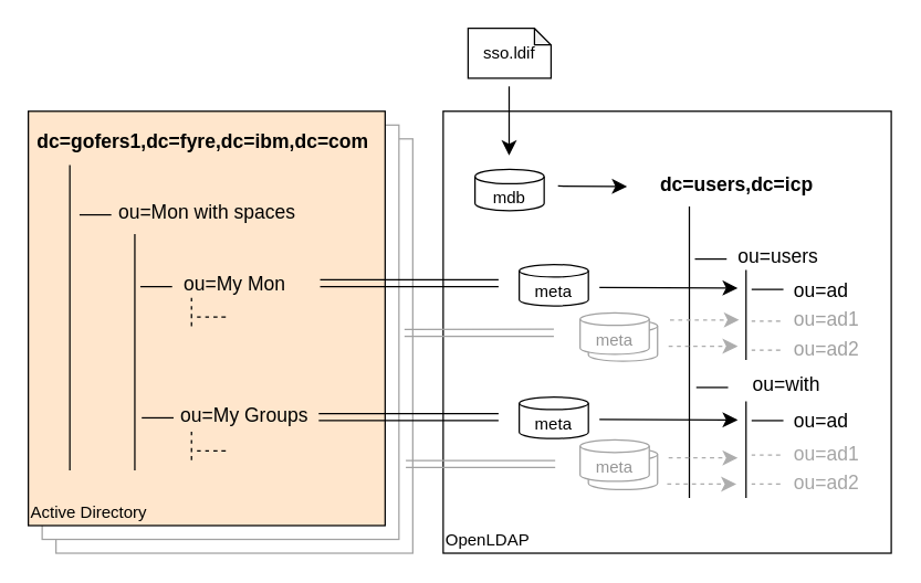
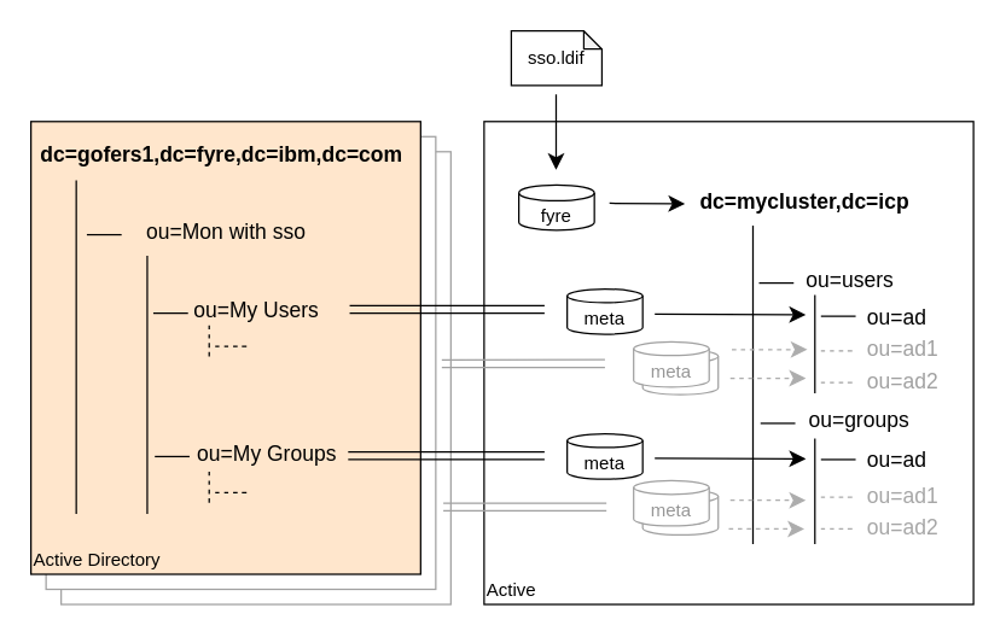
  <mxCell id="0" />
  <mxCell id="1" parent="0" />
  <mxCell id="2" value="" style="rounded=0;whiteSpace=wrap;html=1;hachureGap=4;verticalAlign=bottom;align=left;strokeColor=#A1A1A1;" vertex="1" parent="1"><mxGeometry x="40" y="100" width="258" height="300" as="geometry" /></mxCell>
  <mxCell id="3" value="" style="rounded=0;whiteSpace=wrap;html=1;hachureGap=4;verticalAlign=bottom;align=left;strokeColor=#A1A1A1;" vertex="1" parent="1"><mxGeometry x="30" y="90" width="258" height="300" as="geometry" /></mxCell>
  <mxCell id="4" value="Active Directory" style="rounded=0;whiteSpace=wrap;html=1;hachureGap=4;verticalAlign=bottom;align=left;fillColor=#ffe6cc;" vertex="1" parent="1"><mxGeometry x="20" y="80" width="258" height="300" as="geometry" /></mxCell>
- <mxCell id="5" value="OpenLDAP" style="rounded=0;whiteSpace=wrap;html=1;hachureGap=4;verticalAlign=bottom;align=left;" vertex="1" parent="1"><mxGeometry x="320" y="80" width="324" height="320" as="geometry" /></mxCell>
+ <mxCell id="5" value="Active" style="rounded=0;whiteSpace=wrap;html=1;hachureGap=4;verticalAlign=bottom;align=left;" vertex="1" parent="1"><mxGeometry x="320" y="80" width="324" height="320" as="geometry" /></mxCell>
  <mxCell id="6" value="dc=gofers1,dc=fyre,dc=ibm,dc=com" style="text;html=1;align=center;verticalAlign=middle;resizable=0;points=[];autosize=1;strokeColor=none;fillColor=none;hachureGap=4;fontStyle=1;fontSize=14;" vertex="1" parent="1"><mxGeometry x="21" y="91" width="250" height="21" as="geometry" /></mxCell>
  <mxCell id="7" value="" style="edgeStyle=none;orthogonalLoop=1;jettySize=auto;html=1;rounded=0;endArrow=none;startSize=14;endSize=14;sourcePerimeterSpacing=8;targetPerimeterSpacing=8;curved=1;endFill=0;" edge="1" parent="1"><mxGeometry width="120" relative="1" as="geometry"><mxPoint x="50" y="119" as="sourcePoint" /><mxPoint x="50" y="340" as="targetPoint" /><Array as="points" /></mxGeometry></mxCell>
- <mxCell id="8" value="ou=Mon with spaces" style="text;html=1;align=center;verticalAlign=middle;resizable=0;points=[];autosize=1;strokeColor=none;fillColor=none;hachureGap=4;fontStyle=0;fontSize=14;" vertex="1" parent="1"><mxGeometry x="80" y="142" width="138" height="21" as="geometry" /></mxCell>
- <mxCell id="9" value="ou=My Mon" style="text;html=1;align=center;verticalAlign=middle;resizable=0;points=[];autosize=1;strokeColor=none;fillColor=none;hachureGap=4;fontStyle=0;fontSize=14;" vertex="1" parent="1"><mxGeometry x="122" y="194" width="93" height="21" as="geometry" /></mxCell>
+ <mxCell id="8" value="ou=Mon with sso" style="text;html=1;align=center;verticalAlign=middle;resizable=0;points=[];autosize=1;strokeColor=none;fillColor=none;hachureGap=4;fontStyle=0;fontSize=14;" vertex="1" parent="1"><mxGeometry x="80" y="142" width="138" height="21" as="geometry" /></mxCell>
+ <mxCell id="9" value="ou=My Users" style="text;html=1;align=center;verticalAlign=middle;resizable=0;points=[];autosize=1;strokeColor=none;fillColor=none;hachureGap=4;fontStyle=0;fontSize=14;" vertex="1" parent="1"><mxGeometry x="122" y="194" width="93" height="21" as="geometry" /></mxCell>
  <mxCell id="10" value="ou=My Groups" style="text;html=1;align=center;verticalAlign=middle;resizable=0;points=[];autosize=1;strokeColor=none;fillColor=none;hachureGap=4;fontStyle=0;fontSize=14;" vertex="1" parent="1"><mxGeometry x="125" y="289" width="102" height="21" as="geometry" /></mxCell>
  <mxCell id="11" value="" style="edgeStyle=none;orthogonalLoop=1;jettySize=auto;html=1;rounded=0;endArrow=none;startSize=14;endSize=14;sourcePerimeterSpacing=8;targetPerimeterSpacing=8;curved=1;endFill=0;" edge="1" parent="1"><mxGeometry width="120" relative="1" as="geometry"><mxPoint x="97" y="169" as="sourcePoint" /><mxPoint x="97" y="340" as="targetPoint" /><Array as="points" /></mxGeometry></mxCell>
  <mxCell id="12" value="" style="edgeStyle=none;orthogonalLoop=1;jettySize=auto;html=1;rounded=0;endArrow=none;startSize=14;endSize=14;sourcePerimeterSpacing=8;targetPerimeterSpacing=8;curved=1;endFill=0;" edge="1" parent="1"><mxGeometry width="120" relative="1" as="geometry"><mxPoint x="57" y="155" as="sourcePoint" /><mxPoint x="80" y="155" as="targetPoint" /><Array as="points" /></mxGeometry></mxCell>
  <mxCell id="13" value="" style="edgeStyle=none;orthogonalLoop=1;jettySize=auto;html=1;rounded=0;endArrow=none;startSize=14;endSize=14;sourcePerimeterSpacing=8;targetPerimeterSpacing=8;curved=1;endFill=0;" edge="1" parent="1"><mxGeometry width="120" relative="1" as="geometry"><mxPoint x="101" y="207" as="sourcePoint" /><mxPoint x="124" y="207" as="targetPoint" /><Array as="points" /></mxGeometry></mxCell>
  <mxCell id="14" value="" style="edgeStyle=none;orthogonalLoop=1;jettySize=auto;html=1;rounded=0;endArrow=none;startSize=14;endSize=14;sourcePerimeterSpacing=8;targetPerimeterSpacing=8;curved=1;endFill=0;" edge="1" parent="1"><mxGeometry width="120" relative="1" as="geometry"><mxPoint x="102" y="302" as="sourcePoint" /><mxPoint x="125" y="302" as="targetPoint" /><Array as="points" /></mxGeometry></mxCell>
  <mxCell id="15" value="" style="edgeStyle=none;orthogonalLoop=1;jettySize=auto;html=1;rounded=0;endArrow=none;startSize=14;endSize=14;sourcePerimeterSpacing=8;targetPerimeterSpacing=8;curved=1;endFill=0;dashed=1;" edge="1" parent="1"><mxGeometry width="120" relative="1" as="geometry"><mxPoint x="138" y="215" as="sourcePoint" /><mxPoint x="138" y="239" as="targetPoint" /><Array as="points" /></mxGeometry></mxCell>
  <mxCell id="16" value="" style="edgeStyle=none;orthogonalLoop=1;jettySize=auto;html=1;rounded=0;endArrow=none;startSize=14;endSize=14;sourcePerimeterSpacing=8;targetPerimeterSpacing=8;curved=1;endFill=0;dashed=1;" edge="1" parent="1"><mxGeometry width="120" relative="1" as="geometry"><mxPoint x="142" y="229" as="sourcePoint" /><mxPoint x="165" y="229" as="targetPoint" /><Array as="points" /></mxGeometry></mxCell>
  <mxCell id="17" value="" style="edgeStyle=none;orthogonalLoop=1;jettySize=auto;html=1;rounded=0;endArrow=none;startSize=14;endSize=14;sourcePerimeterSpacing=8;targetPerimeterSpacing=8;curved=1;endFill=0;dashed=1;" edge="1" parent="1"><mxGeometry width="120" relative="1" as="geometry"><mxPoint x="138" y="312" as="sourcePoint" /><mxPoint x="138" y="336" as="targetPoint" /><Array as="points" /></mxGeometry></mxCell>
  <mxCell id="18" value="" style="edgeStyle=none;orthogonalLoop=1;jettySize=auto;html=1;rounded=0;endArrow=none;startSize=14;endSize=14;sourcePerimeterSpacing=8;targetPerimeterSpacing=8;curved=1;endFill=0;dashed=1;" edge="1" parent="1"><mxGeometry width="120" relative="1" as="geometry"><mxPoint x="142" y="326" as="sourcePoint" /><mxPoint x="165" y="326" as="targetPoint" /><Array as="points" /></mxGeometry></mxCell>
- <mxCell id="19" value="dc=users,dc=icp" style="text;html=1;align=center;verticalAlign=middle;resizable=0;points=[];autosize=1;strokeColor=none;fillColor=none;hachureGap=4;fontStyle=1;fontSize=14;" vertex="1" parent="1"><mxGeometry x="457" y="122" width="149" height="21" as="geometry" /></mxCell>
+ <mxCell id="19" value="dc=mycluster,dc=icp" style="text;html=1;align=center;verticalAlign=middle;resizable=0;points=[];autosize=1;strokeColor=none;fillColor=none;hachureGap=4;fontStyle=1;fontSize=14;" vertex="1" parent="1"><mxGeometry x="457" y="122" width="149" height="21" as="geometry" /></mxCell>
  <mxCell id="20" value="ou=users" style="text;html=1;align=center;verticalAlign=middle;resizable=0;points=[];autosize=1;strokeColor=none;fillColor=none;hachureGap=4;fontStyle=0;fontSize=14;" vertex="1" parent="1"><mxGeometry x="528" y="174" width="68" height="21" as="geometry" /></mxCell>
- <mxCell id="21" value="ou=with" style="text;html=1;align=center;verticalAlign=middle;resizable=0;points=[];autosize=1;strokeColor=none;fillColor=none;hachureGap=4;fontStyle=0;fontSize=14;" vertex="1" parent="1"><mxGeometry x="529" y="267" width="77" height="21" as="geometry" /></mxCell>
+ <mxCell id="21" value="ou=groups" style="text;html=1;align=center;verticalAlign=middle;resizable=0;points=[];autosize=1;strokeColor=none;fillColor=none;hachureGap=4;fontStyle=0;fontSize=14;" vertex="1" parent="1"><mxGeometry x="529" y="267" width="77" height="21" as="geometry" /></mxCell>
  <mxCell id="22" value="" style="edgeStyle=none;orthogonalLoop=1;jettySize=auto;html=1;rounded=0;endArrow=none;startSize=14;endSize=14;sourcePerimeterSpacing=8;targetPerimeterSpacing=8;curved=1;endFill=0;" edge="1" parent="1"><mxGeometry width="120" relative="1" as="geometry"><mxPoint x="498" y="149" as="sourcePoint" /><mxPoint x="498" y="360" as="targetPoint" /><Array as="points" /></mxGeometry></mxCell>
  <mxCell id="23" value="" style="edgeStyle=none;orthogonalLoop=1;jettySize=auto;html=1;rounded=0;endArrow=none;startSize=14;endSize=14;sourcePerimeterSpacing=8;targetPerimeterSpacing=8;curved=1;endFill=0;" edge="1" parent="1"><mxGeometry width="120" relative="1" as="geometry"><mxPoint x="502" y="187" as="sourcePoint" /><mxPoint x="525" y="187" as="targetPoint" /><Array as="points" /></mxGeometry></mxCell>
  <mxCell id="24" value="" style="edgeStyle=none;orthogonalLoop=1;jettySize=auto;html=1;rounded=0;endArrow=none;startSize=14;endSize=14;sourcePerimeterSpacing=8;targetPerimeterSpacing=8;curved=1;endFill=0;" edge="1" parent="1"><mxGeometry width="120" relative="1" as="geometry"><mxPoint x="503" y="280" as="sourcePoint" /><mxPoint x="526" y="280" as="targetPoint" /><Array as="points" /></mxGeometry></mxCell>
  <mxCell id="25" value="" style="edgeStyle=none;orthogonalLoop=1;jettySize=auto;html=1;rounded=0;endArrow=none;startSize=14;endSize=14;sourcePerimeterSpacing=8;targetPerimeterSpacing=8;curved=1;endFill=0;" edge="1" parent="1"><mxGeometry width="120" relative="1" as="geometry"><mxPoint x="539" y="195" as="sourcePoint" /><mxPoint x="539" y="260" as="targetPoint" /><Array as="points" /></mxGeometry></mxCell>
  <mxCell id="26" value="" style="edgeStyle=none;orthogonalLoop=1;jettySize=auto;html=1;rounded=0;endArrow=none;startSize=14;endSize=14;sourcePerimeterSpacing=8;targetPerimeterSpacing=8;curved=1;endFill=0;" edge="1" parent="1"><mxGeometry width="120" relative="1" as="geometry"><mxPoint x="543" y="209" as="sourcePoint" /><mxPoint x="566" y="209" as="targetPoint" /><Array as="points" /></mxGeometry></mxCell>
  <mxCell id="27" value="" style="edgeStyle=none;orthogonalLoop=1;jettySize=auto;html=1;rounded=0;endArrow=none;startSize=14;endSize=14;sourcePerimeterSpacing=8;targetPerimeterSpacing=8;curved=1;endFill=0;" edge="1" parent="1"><mxGeometry width="120" relative="1" as="geometry"><mxPoint x="539" y="290" as="sourcePoint" /><mxPoint x="539" y="360" as="targetPoint" /><Array as="points" /></mxGeometry></mxCell>
  <mxCell id="28" value="" style="edgeStyle=none;orthogonalLoop=1;jettySize=auto;html=1;rounded=0;endArrow=none;startSize=14;endSize=14;sourcePerimeterSpacing=8;targetPerimeterSpacing=8;curved=1;endFill=0;" edge="1" parent="1"><mxGeometry width="120" relative="1" as="geometry"><mxPoint x="543" y="304" as="sourcePoint" /><mxPoint x="566" y="304" as="targetPoint" /><Array as="points" /></mxGeometry></mxCell>
  <mxCell id="29" value="ou=ad" style="text;html=1;align=center;verticalAlign=middle;resizable=0;points=[];autosize=1;strokeColor=none;fillColor=none;hachureGap=4;fontStyle=0;fontSize=14;" vertex="1" parent="1"><mxGeometry x="568" y="199" width="50" height="21" as="geometry" /></mxCell>
  <mxCell id="30" value="ou=ad" style="text;html=1;align=center;verticalAlign=middle;resizable=0;points=[];autosize=1;strokeColor=none;fillColor=none;hachureGap=4;fontStyle=0;fontSize=14;" vertex="1" parent="1"><mxGeometry x="568" y="293" width="50" height="21" as="geometry" /></mxCell>
- <mxCell id="31" value="&lt;font style=&quot;font-size: 12px&quot;&gt;mdb&lt;/font&gt;" style="shape=cylinder3;whiteSpace=wrap;html=1;boundedLbl=1;backgroundOutline=1;size=5.259;hachureGap=4;fontSize=14;" vertex="1" parent="1"><mxGeometry x="343" y="122" width="50" height="30" as="geometry" /></mxCell>
+ <mxCell id="31" value="&lt;font style=&quot;font-size: 12px&quot;&gt;fyre&lt;/font&gt;" style="shape=cylinder3;whiteSpace=wrap;html=1;boundedLbl=1;backgroundOutline=1;size=5.259;hachureGap=4;fontSize=14;" vertex="1" parent="1"><mxGeometry x="343" y="122" width="50" height="30" as="geometry" /></mxCell>
  <mxCell id="32" value="&lt;font style=&quot;font-size: 12px&quot;&gt;meta&lt;/font&gt;" style="shape=cylinder3;whiteSpace=wrap;html=1;boundedLbl=1;backgroundOutline=1;size=4.519;hachureGap=4;fontSize=14;" vertex="1" parent="1"><mxGeometry x="375" y="191" width="50" height="30" as="geometry" /></mxCell>
  <mxCell id="33" value="&lt;font style=&quot;font-size: 12px&quot;&gt;meta&lt;/font&gt;" style="shape=cylinder3;whiteSpace=wrap;html=1;boundedLbl=1;backgroundOutline=1;size=4.519;hachureGap=4;fontSize=14;" vertex="1" parent="1"><mxGeometry x="375" y="287" width="50" height="30" as="geometry" /></mxCell>
  <mxCell id="34" value="" style="edgeStyle=none;orthogonalLoop=1;jettySize=auto;html=1;rounded=0;fontSize=12;endArrow=classic;endFill=1;startSize=8;endSize=8;sourcePerimeterSpacing=8;targetPerimeterSpacing=8;curved=1;" edge="1" parent="1"><mxGeometry width="120" relative="1" as="geometry"><mxPoint x="403" y="134.13" as="sourcePoint" /><mxPoint x="453" y="134.5" as="targetPoint" /><Array as="points" /></mxGeometry></mxCell>
  <mxCell id="35" value="" style="edgeStyle=none;orthogonalLoop=1;jettySize=auto;html=1;rounded=0;endArrow=none;startSize=14;endSize=14;sourcePerimeterSpacing=8;targetPerimeterSpacing=8;curved=1;endFill=0;dashed=1;fontColor=#A1A1A1;strokeColor=#A3A3A3;" edge="1" parent="1"><mxGeometry width="120" relative="1" as="geometry"><mxPoint x="543" y="232" as="sourcePoint" /><mxPoint x="566" y="232" as="targetPoint" /><Array as="points" /></mxGeometry></mxCell>
  <mxCell id="36" value="ou=ad1" style="text;html=1;align=center;verticalAlign=middle;resizable=0;points=[];autosize=1;strokeColor=#FFFFFF;fillColor=none;hachureGap=4;fontStyle=0;fontSize=14;fontColor=#A1A1A1;" vertex="1" parent="1"><mxGeometry x="567" y="221" width="60" height="20" as="geometry" /></mxCell>
  <mxCell id="37" value="" style="edgeStyle=none;orthogonalLoop=1;jettySize=auto;html=1;rounded=0;endArrow=none;startSize=14;endSize=14;sourcePerimeterSpacing=8;targetPerimeterSpacing=8;curved=1;endFill=0;dashed=1;fontColor=#A1A1A1;strokeColor=#A3A3A3;" edge="1" parent="1"><mxGeometry width="120" relative="1" as="geometry"><mxPoint x="543" y="253" as="sourcePoint" /><mxPoint x="566" y="253" as="targetPoint" /><Array as="points" /></mxGeometry></mxCell>
  <mxCell id="38" value="ou=ad2" style="text;html=1;align=center;verticalAlign=middle;resizable=0;points=[];autosize=1;strokeColor=#FFFFFF;fillColor=none;hachureGap=4;fontStyle=0;fontSize=14;fontColor=#A1A1A1;" vertex="1" parent="1"><mxGeometry x="567" y="242" width="60" height="20" as="geometry" /></mxCell>
  <mxCell id="39" value="" style="edgeStyle=none;orthogonalLoop=1;jettySize=auto;html=1;rounded=0;endArrow=none;startSize=14;endSize=14;sourcePerimeterSpacing=8;targetPerimeterSpacing=8;curved=1;endFill=0;dashed=1;fontColor=#A6A6A6;strokeColor=#ABABAB;" edge="1" parent="1"><mxGeometry width="120" relative="1" as="geometry"><mxPoint x="543" y="329" as="sourcePoint" /><mxPoint x="566" y="329" as="targetPoint" /><Array as="points" /></mxGeometry></mxCell>
  <mxCell id="40" value="ou=ad1" style="text;html=1;align=center;verticalAlign=middle;resizable=0;points=[];autosize=1;strokeColor=#FFFFFF;fillColor=none;hachureGap=4;fontStyle=0;fontSize=14;fontColor=#A6A6A6;" vertex="1" parent="1"><mxGeometry x="567" y="318" width="60" height="20" as="geometry" /></mxCell>
  <mxCell id="41" value="" style="edgeStyle=none;orthogonalLoop=1;jettySize=auto;html=1;rounded=0;endArrow=none;startSize=14;endSize=14;sourcePerimeterSpacing=8;targetPerimeterSpacing=8;curved=1;endFill=0;dashed=1;fontColor=#A6A6A6;strokeColor=#ABABAB;" edge="1" parent="1"><mxGeometry width="120" relative="1" as="geometry"><mxPoint x="543" y="350" as="sourcePoint" /><mxPoint x="566" y="350" as="targetPoint" /><Array as="points" /></mxGeometry></mxCell>
  <mxCell id="42" value="ou=ad2" style="text;html=1;align=center;verticalAlign=middle;resizable=0;points=[];autosize=1;strokeColor=#FFFFFF;fillColor=none;hachureGap=4;fontStyle=0;fontSize=14;fontColor=#A6A6A6;" vertex="1" parent="1"><mxGeometry x="567" y="339" width="60" height="20" as="geometry" /></mxCell>
  <mxCell id="43" value="&lt;font style=&quot;font-size: 12px&quot;&gt;meta&lt;/font&gt;" style="shape=cylinder3;whiteSpace=wrap;html=1;boundedLbl=1;backgroundOutline=1;size=4.519;hachureGap=4;fontSize=14;fontColor=#969696;strokeColor=#A1A1A1;" vertex="1" parent="1"><mxGeometry x="425" y="231" width="50" height="30" as="geometry" /></mxCell>
  <mxCell id="44" value="&lt;font style=&quot;font-size: 12px&quot;&gt;meta&lt;/font&gt;" style="shape=cylinder3;whiteSpace=wrap;html=1;boundedLbl=1;backgroundOutline=1;size=4.519;hachureGap=4;fontSize=14;fontColor=#969696;strokeColor=#A1A1A1;" vertex="1" parent="1"><mxGeometry x="419" y="226" width="50" height="30" as="geometry" /></mxCell>
  <mxCell id="45" value="&lt;font style=&quot;font-size: 12px&quot;&gt;meta&lt;/font&gt;" style="shape=cylinder3;whiteSpace=wrap;html=1;boundedLbl=1;backgroundOutline=1;size=4.519;hachureGap=4;fontSize=14;fontColor=#969696;strokeColor=#A1A1A1;" vertex="1" parent="1"><mxGeometry x="425" y="324" width="50" height="30" as="geometry" /></mxCell>
  <mxCell id="46" value="&lt;font style=&quot;font-size: 12px&quot;&gt;meta&lt;/font&gt;" style="shape=cylinder3;whiteSpace=wrap;html=1;boundedLbl=1;backgroundOutline=1;size=4.519;hachureGap=4;fontSize=14;fontColor=#969696;strokeColor=#A1A1A1;" vertex="1" parent="1"><mxGeometry x="419" y="318" width="50" height="30" as="geometry" /></mxCell>
  <mxCell id="47" value="" style="edgeStyle=none;orthogonalLoop=1;jettySize=auto;html=1;rounded=0;fontSize=12;endArrow=classic;endFill=1;startSize=8;endSize=8;sourcePerimeterSpacing=8;targetPerimeterSpacing=8;curved=1;" edge="1" parent="1"><mxGeometry width="120" relative="1" as="geometry"><mxPoint x="433" y="207.63" as="sourcePoint" /><mxPoint x="533" y="208" as="targetPoint" /><Array as="points" /></mxGeometry></mxCell>
  <mxCell id="48" value="" style="edgeStyle=none;orthogonalLoop=1;jettySize=auto;html=1;rounded=0;fontSize=12;endArrow=classic;endFill=1;startSize=8;endSize=8;sourcePerimeterSpacing=8;targetPerimeterSpacing=8;curved=1;" edge="1" parent="1"><mxGeometry width="120" relative="1" as="geometry"><mxPoint x="433" y="303.13" as="sourcePoint" /><mxPoint x="533" y="303.5" as="targetPoint" /><Array as="points" /></mxGeometry></mxCell>
  <mxCell id="49" value="" style="edgeStyle=none;orthogonalLoop=1;jettySize=auto;html=1;rounded=0;fontSize=12;endArrow=classic;endFill=1;startSize=8;endSize=8;sourcePerimeterSpacing=8;targetPerimeterSpacing=8;curved=1;dashed=1;strokeColor=#ADADAD;" edge="1" parent="1"><mxGeometry width="120" relative="1" as="geometry"><mxPoint x="483" y="331" as="sourcePoint" /><mxPoint x="533" y="331" as="targetPoint" /><Array as="points" /></mxGeometry></mxCell>
  <mxCell id="50" value="" style="edgeStyle=none;orthogonalLoop=1;jettySize=auto;html=1;rounded=0;fontSize=12;endArrow=classic;endFill=1;startSize=8;endSize=8;sourcePerimeterSpacing=8;targetPerimeterSpacing=8;curved=1;dashed=1;strokeColor=#ADADAD;" edge="1" parent="1"><mxGeometry width="120" relative="1" as="geometry"><mxPoint x="482" y="350" as="sourcePoint" /><mxPoint x="532" y="350" as="targetPoint" /><Array as="points" /></mxGeometry></mxCell>
  <mxCell id="51" value="" style="edgeStyle=none;orthogonalLoop=1;jettySize=auto;html=1;rounded=0;fontSize=12;endArrow=classic;endFill=1;startSize=8;endSize=8;sourcePerimeterSpacing=8;targetPerimeterSpacing=8;curved=1;dashed=1;strokeColor=#ADADAD;" edge="1" parent="1"><mxGeometry width="120" relative="1" as="geometry"><mxPoint x="484" y="231.13" as="sourcePoint" /><mxPoint x="534" y="231.13" as="targetPoint" /><Array as="points" /></mxGeometry></mxCell>
  <mxCell id="52" value="" style="edgeStyle=none;orthogonalLoop=1;jettySize=auto;html=1;rounded=0;fontSize=12;endArrow=classic;endFill=1;startSize=8;endSize=8;sourcePerimeterSpacing=8;targetPerimeterSpacing=8;curved=1;dashed=1;strokeColor=#ADADAD;" edge="1" parent="1"><mxGeometry width="120" relative="1" as="geometry"><mxPoint x="483" y="250.13" as="sourcePoint" /><mxPoint x="533" y="250.13" as="targetPoint" /><Array as="points" /></mxGeometry></mxCell>
  <mxCell id="53" value="" style="edgeStyle=none;orthogonalLoop=1;jettySize=auto;html=1;rounded=0;endArrow=none;startSize=14;endSize=14;sourcePerimeterSpacing=8;targetPerimeterSpacing=8;curved=1;endFill=0;" edge="1" parent="1"><mxGeometry width="120" relative="1" as="geometry"><mxPoint x="231" y="202" as="sourcePoint" /><mxPoint x="360" y="202" as="targetPoint" /><Array as="points" /></mxGeometry></mxCell>
  <mxCell id="54" value="" style="edgeStyle=none;orthogonalLoop=1;jettySize=auto;html=1;rounded=0;endArrow=none;startSize=14;endSize=14;sourcePerimeterSpacing=8;targetPerimeterSpacing=8;curved=1;endFill=0;" edge="1" parent="1"><mxGeometry width="120" relative="1" as="geometry"><mxPoint x="231" y="207" as="sourcePoint" /><mxPoint x="360" y="207" as="targetPoint" /><Array as="points" /></mxGeometry></mxCell>
  <mxCell id="55" value="" style="edgeStyle=none;orthogonalLoop=1;jettySize=auto;html=1;rounded=0;endArrow=none;startSize=14;endSize=14;sourcePerimeterSpacing=8;targetPerimeterSpacing=8;curved=1;endFill=0;" edge="1" parent="1"><mxGeometry width="120" relative="1" as="geometry"><mxPoint x="230" y="299" as="sourcePoint" /><mxPoint x="360" y="299" as="targetPoint" /><Array as="points" /></mxGeometry></mxCell>
  <mxCell id="56" value="" style="edgeStyle=none;orthogonalLoop=1;jettySize=auto;html=1;rounded=0;endArrow=none;startSize=14;endSize=14;sourcePerimeterSpacing=8;targetPerimeterSpacing=8;curved=1;endFill=0;" edge="1" parent="1"><mxGeometry width="120" relative="1" as="geometry"><mxPoint x="230" y="304" as="sourcePoint" /><mxPoint x="360" y="304" as="targetPoint" /><Array as="points" /></mxGeometry></mxCell>
  <mxCell id="57" value="" style="edgeStyle=none;orthogonalLoop=1;jettySize=auto;html=1;rounded=0;endArrow=none;startSize=14;endSize=14;sourcePerimeterSpacing=8;targetPerimeterSpacing=8;curved=1;endFill=0;strokeColor=#A1A1A1;" edge="1" parent="1"><mxGeometry width="120" relative="1" as="geometry"><mxPoint x="293" y="333" as="sourcePoint" /><mxPoint x="401" y="332.83" as="targetPoint" /><Array as="points" /></mxGeometry></mxCell>
  <mxCell id="58" value="" style="edgeStyle=none;orthogonalLoop=1;jettySize=auto;html=1;rounded=0;endArrow=none;startSize=14;endSize=14;sourcePerimeterSpacing=8;targetPerimeterSpacing=8;curved=1;endFill=0;strokeColor=#A1A1A1;" edge="1" parent="1"><mxGeometry width="120" relative="1" as="geometry"><mxPoint x="293" y="338" as="sourcePoint" /><mxPoint x="401" y="338" as="targetPoint" /><Array as="points" /></mxGeometry></mxCell>
  <mxCell id="59" value="" style="edgeStyle=none;orthogonalLoop=1;jettySize=auto;html=1;rounded=0;endArrow=none;startSize=14;endSize=14;sourcePerimeterSpacing=8;targetPerimeterSpacing=8;curved=1;endFill=0;strokeColor=#A1A1A1;" edge="1" parent="1"><mxGeometry width="120" relative="1" as="geometry"><mxPoint x="292" y="237.91" as="sourcePoint" /><mxPoint x="400" y="237.74" as="targetPoint" /><Array as="points" /></mxGeometry></mxCell>
  <mxCell id="60" value="" style="edgeStyle=none;orthogonalLoop=1;jettySize=auto;html=1;rounded=0;endArrow=none;startSize=14;endSize=14;sourcePerimeterSpacing=8;targetPerimeterSpacing=8;curved=1;endFill=0;strokeColor=#A1A1A1;" edge="1" parent="1"><mxGeometry width="120" relative="1" as="geometry"><mxPoint x="292" y="242.91" as="sourcePoint" /><mxPoint x="400" y="242.91" as="targetPoint" /><Array as="points" /></mxGeometry></mxCell>
  <mxCell id="61" value="&lt;font color=&quot;#000000&quot;&gt;sso.ldif&lt;/font&gt;" style="shape=note;whiteSpace=wrap;html=1;backgroundOutline=1;darkOpacity=0.05;hachureGap=4;fontSize=12;fontColor=#A1A1A1;strokeColor=#000000;size=12;" vertex="1" parent="1"><mxGeometry x="338" y="20" width="60" height="36" as="geometry" /></mxCell>
  <mxCell id="62" value="" style="edgeStyle=none;orthogonalLoop=1;jettySize=auto;html=1;rounded=0;fontSize=12;endArrow=classic;endFill=1;startSize=8;endSize=8;sourcePerimeterSpacing=8;targetPerimeterSpacing=8;curved=1;" edge="1" parent="1"><mxGeometry width="120" relative="1" as="geometry"><mxPoint x="367.67" y="62" as="sourcePoint" /><mxPoint x="367.67" y="112" as="targetPoint" /><Array as="points" /></mxGeometry></mxCell>
